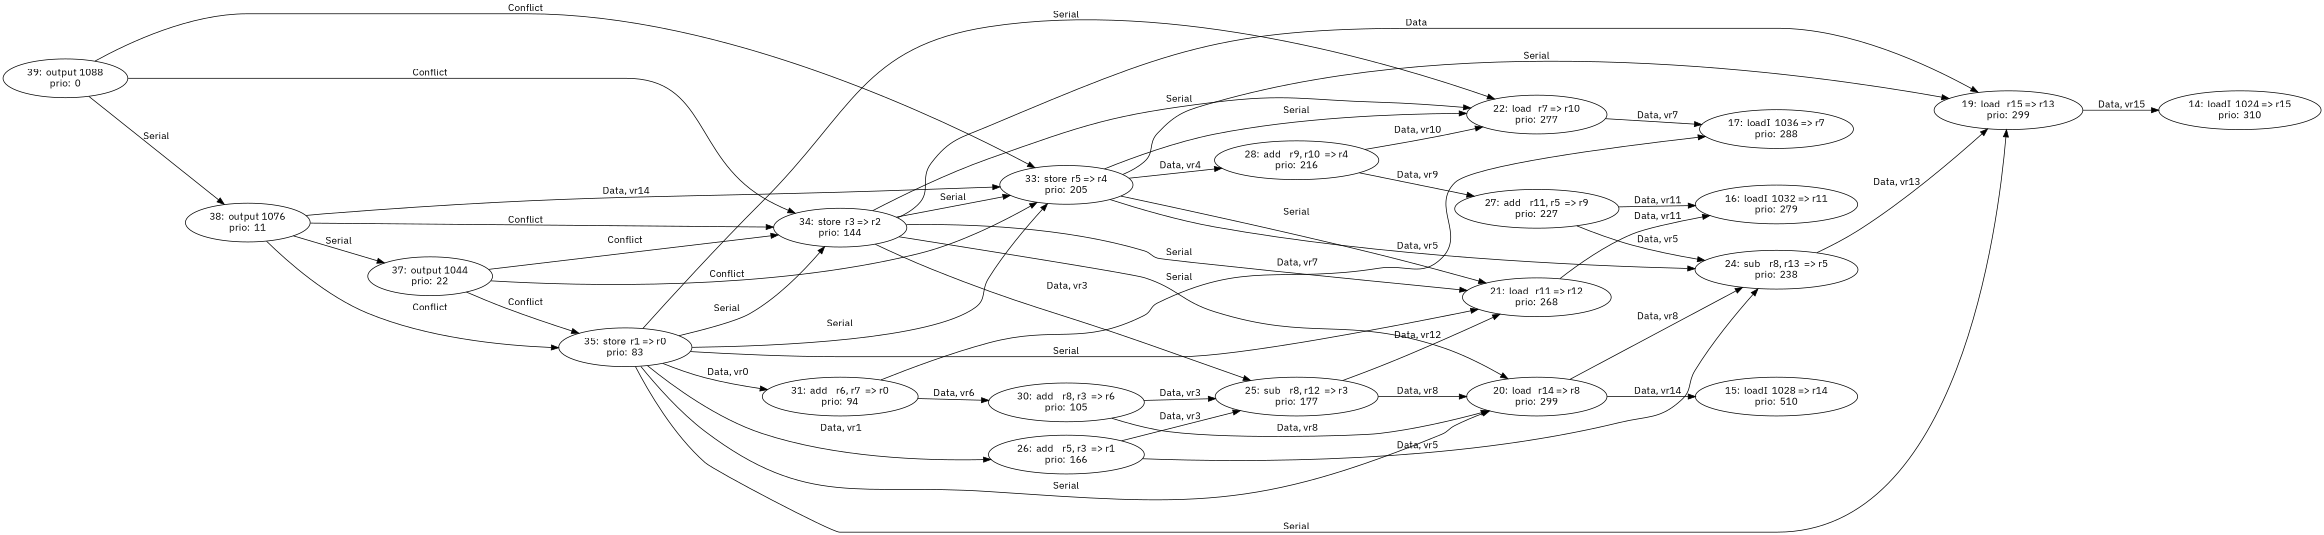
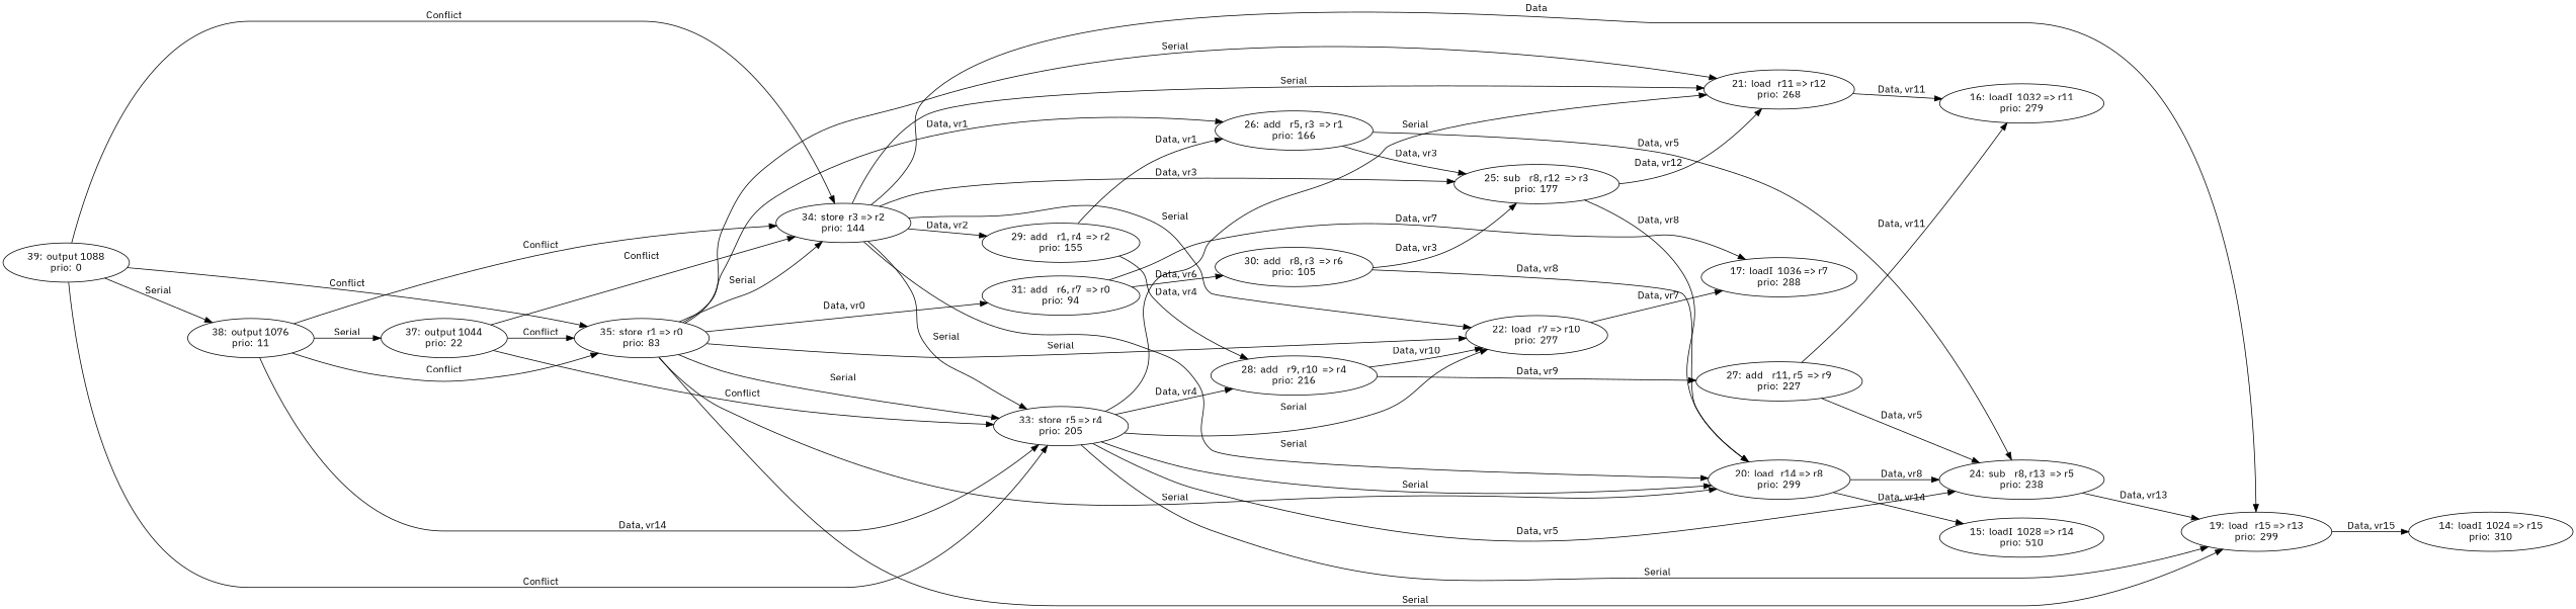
  digraph {
    fontname="IBM Plex Sans"
    rankdir=LR
    node [fontname="IBM Plex Sans"]
    edge [fontname="IBM Plex Sans"]
    n1 [label="14:  loadI  1024 => r15\nprio:  310"]
    n2 [label="15:  loadI  1028 => r14\nprio:  510"]
    n3 [label="16:  loadI  1032 => r11\nprio:  279"]
    n4 [label="17:  loadI  1036 => r7\nprio:  288"]
    n5 [label="19:  load   r15 => r13\nprio:  299"]
    n6 [label="20:  load   r14 => r8\nprio:  299"]
    n7 [label="24:  sub    r8, r13  => r5\nprio:  238"]
    n8 [label="21:  load   r11 => r12\nprio:  268"]
    n9 [label="22:  load   r7 => r10\nprio:  277"]
    n10 [label="25:  sub    r8, r12  => r3\nprio:  177"]
    n11 [label="26:  add    r5, r3  => r1\nprio:  166"]
    n12 [label="27:  add    r11, r5  => r9\nprio:  227"]
    n13 [label="28:  add    r9, r10  => r4\nprio:  216"]
+   n14 [label="29:  add    r1, r4  => r2\nprio:  155"]
    n15 [label="30:  add    r8, r3  => r6\nprio:  105"]
    n16 [label="31:  add    r6, r7  => r0\nprio:  94"]
    n17 [label="33:  store  r5 => r4\nprio:  205"]
    n18 [label="34:  store  r3 => r2\nprio:  144"]
    n19 [label="35:  store  r1 => r0\nprio:  83"]
    n20 [label="37:  output 1044\nprio:  22"]
    n21 [label="38:  output 1076\nprio:  11"]
    n22 [label="39:  output 1088\nprio:  0"]
    n5 -> n1 [label=" Data, vr15"]
    n6 -> n2 [label=" Data, vr14"]
    n6 -> n7 [label=" Data, vr8"]
    n7 -> n5 [label=" Data, vr13"]
    n8 -> n3 [label=" Data, vr11"]
    n9 -> n4 [label=" Data, vr7"]
    n10 -> n6 [label=" Data, vr8"]
    n10 -> n8 [label=" Data, vr12"]
    n11 -> n7 [label=" Data, vr5"]
    n11 -> n10 [label=" Data, vr3"]
    n12 -> n3 [label=" Data, vr11"]
    n12 -> n7 [label=" Data, vr5"]
    n13 -> n9 [label=" Data, vr10"]
    n13 -> n12 [label=" Data, vr9"]
+   n14 -> n11 [label=" Data, vr1"]
+   n14 -> n13 [label=" Data, vr4"]
    n15 -> n6 [label=" Data, vr8"]
    n15 -> n10 [label=" Data, vr3"]
    n16 -> n4 [label=" Data, vr7"]
    n16 -> n15 [label=" Data, vr6"]
    n17 -> n5 [label=" Serial "]
+   n17 -> n6 [label=" Serial "]
    n17 -> n7 [label=" Data, vr5"]
    n17 -> n8 [label=" Serial "]
    n17 -> n9 [label=" Serial "]
    n17 -> n13 [label=" Data, vr4"]
    n18 -> n5 [label=" Data "]
    n18 -> n6 [label=" Serial "]
    n18 -> n8 [label=" Serial "]
    n18 -> n9 [label=" Serial "]
    n18 -> n10 [label=" Data, vr3"]
+   n18 -> n14 [label=" Data, vr2"]
    n18 -> n17 [label=" Serial "]
    n19 -> n5 [label=" Serial "]
    n19 -> n6 [label=" Serial "]
    n19 -> n8 [label=" Serial "]
    n19 -> n9 [label=" Serial "]
    n19 -> n11 [label=" Data, vr1"]
    n19 -> n16 [label=" Data, vr0"]
    n19 -> n17 [label=" Serial "]
    n19 -> n18 [label=" Serial "]
    n20 -> n17 [label=" Conflict "]
    n20 -> n18 [label=" Conflict "]
    n20 -> n19 [label=" Conflict "]
    n21 -> n17 [label=" Data, vr14"]
    n21 -> n18 [label=" Conflict "]
    n21 -> n19 [label=" Conflict "]
    n21 -> n20 [label=" Serial "]
    n22 -> n17 [label=" Conflict "]
    n22 -> n18 [label=" Conflict "]
+   n22 -> n19 [label=" Conflict "]
    n22 -> n21 [label=" Serial "]
  }
